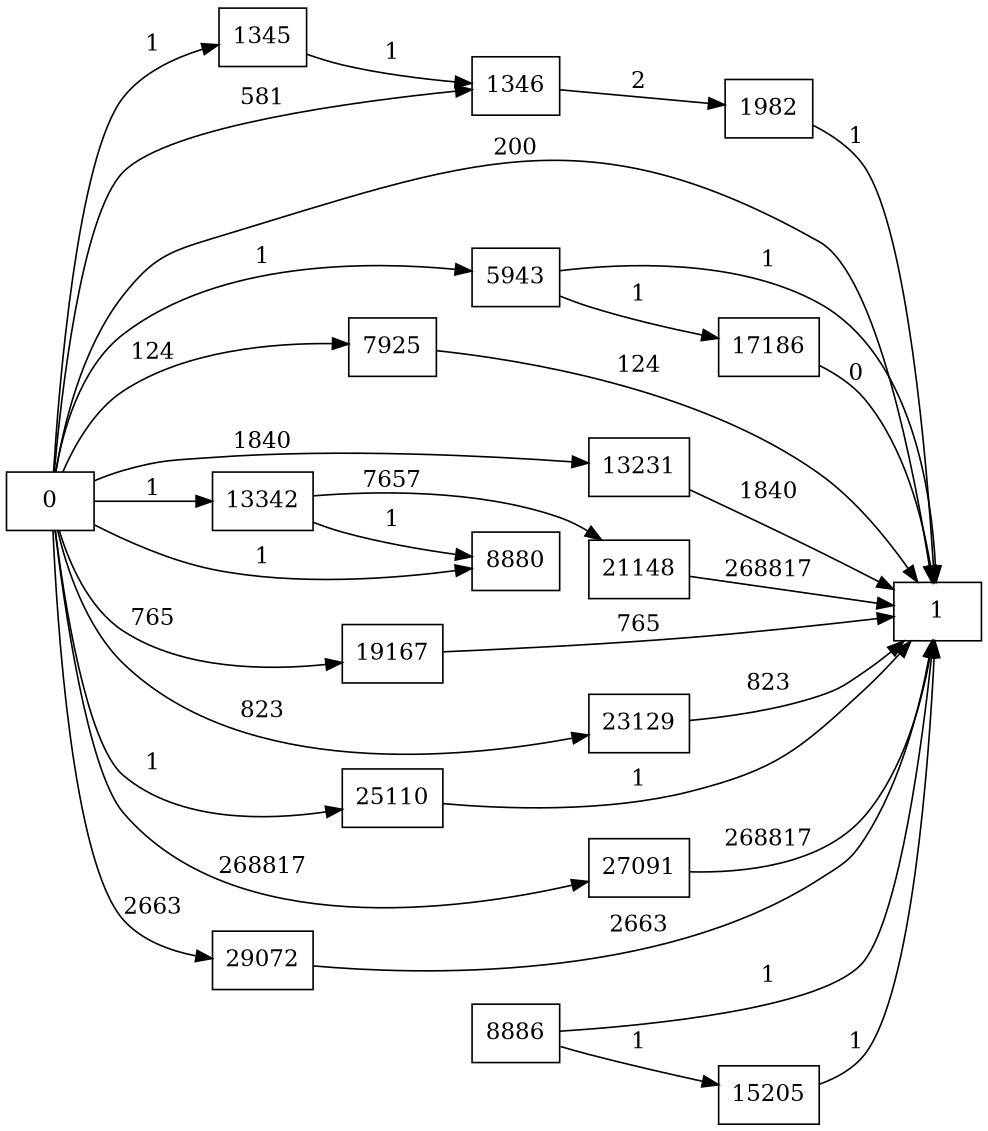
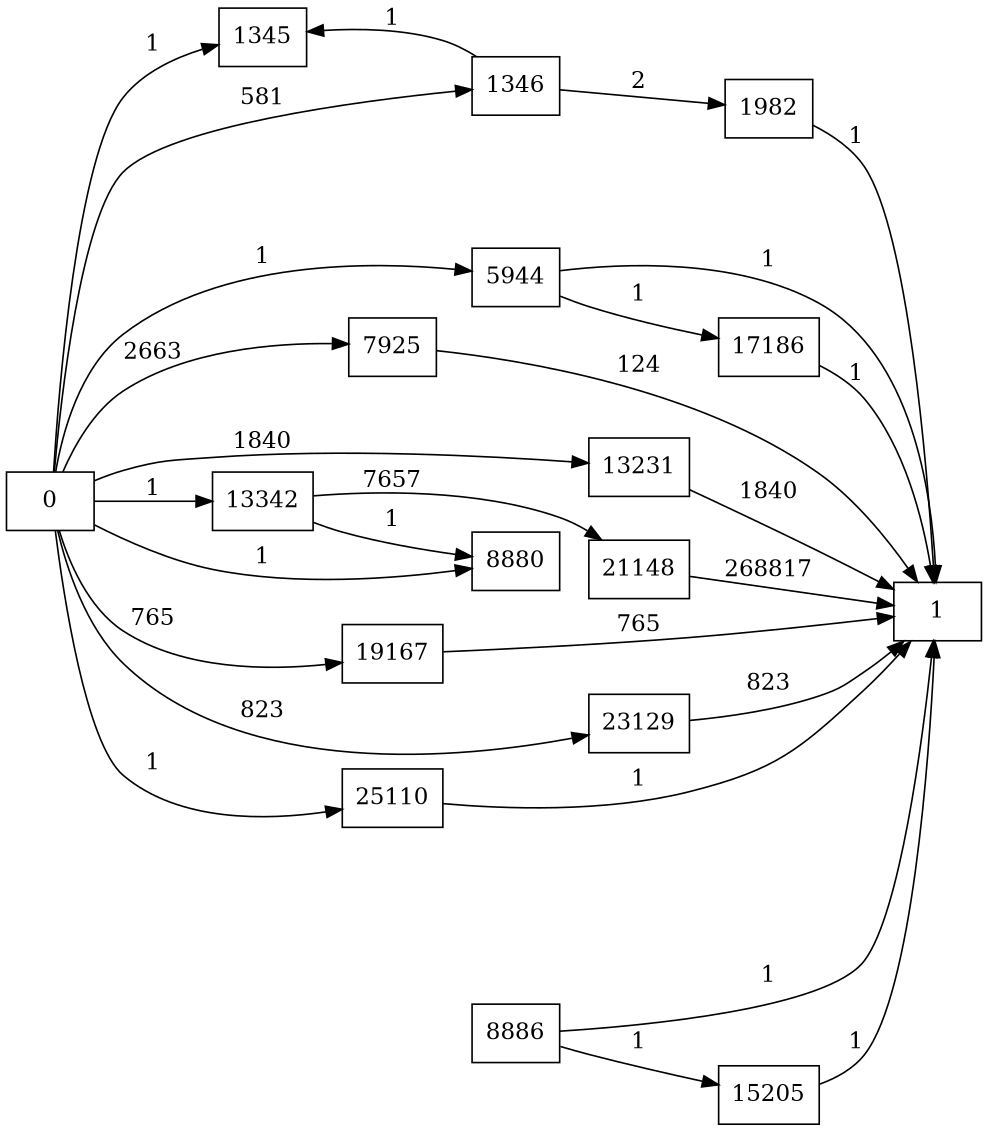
  digraph {
    rankdir=LR
    node [shape=rectangle]
    1345
    1346
    1982
    1
-   5944 [label=5943]
+   5944
    17186
    7925
    8886
    15205
    13231
    13342
    8880
    21148
    19167
    23129
    25110
-   27091
-   29072
    0
-   1345 -> 1346 [label=1]
+   1346 -> 1345 [label=1]
    1346 -> 1982 [label=2]
    1982 -> 1 [label=1]
    5944 -> 1 [label=1]
    5944 -> 17186 [label=1]
-   17186 -> 1 [label=0]
+   17186 -> 1 [label=1]
    7925 -> 1 [label=124]
    8886 -> 1 [label=1]
    8886 -> 15205 [label=1]
    15205 -> 1 [label=1]
    13231 -> 1 [label=1840]
    13342 -> 8880 [label=1]
    13342 -> 21148 [label=7657]
    21148 -> 1 [label=268817]
    19167 -> 1 [label=765]
    23129 -> 1 [label=823]
    25110 -> 1 [label=1]
-   27091 -> 1 [label=268817]
-   29072 -> 1 [label=2663]
    0 -> 1345 [label=1]
    0 -> 1346 [label=581]
-   0 -> 1 [label=200]
    0 -> 5944 [label=1]
-   0 -> 7925 [label=124]
+   0 -> 7925 [label=2663]
    0 -> 13231 [label=1840]
    0 -> 13342 [label=1]
    0 -> 8880 [label=1]
    0 -> 19167 [label=765]
    0 -> 23129 [label=823]
    0 -> 25110 [label=1]
-   0 -> 27091 [label=268817]
-   0 -> 29072 [label=2663]
  }
